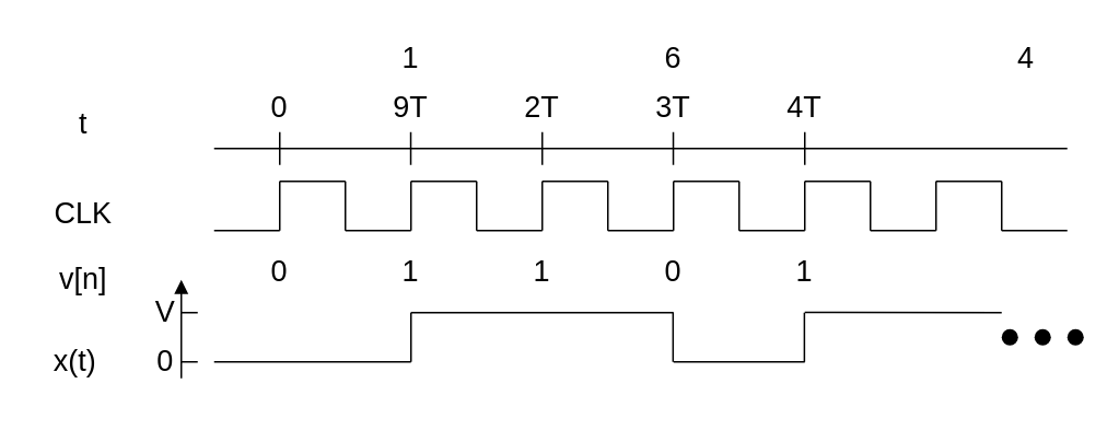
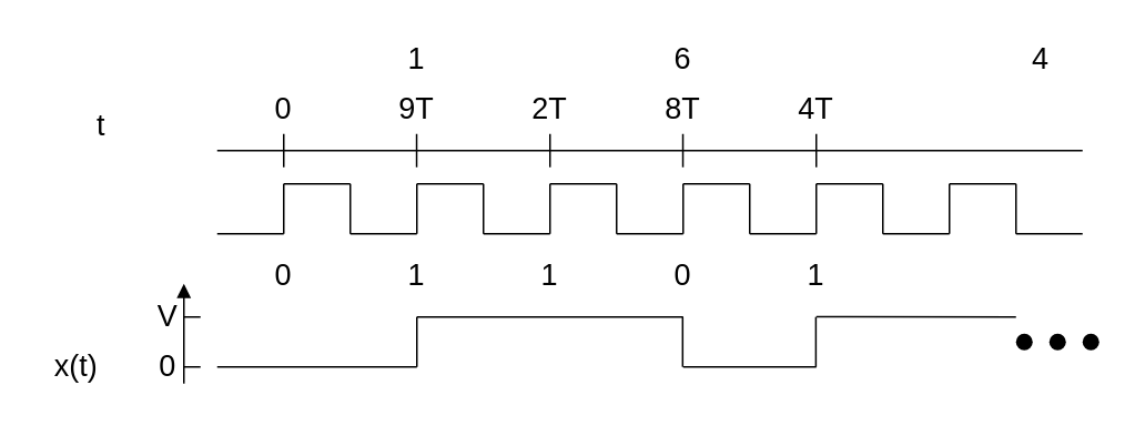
  <mxCell id="0" />
  <mxCell id="1" parent="0" />
  <mxCell id="2" value="" style="endArrow=none;html=1;rounded=0;" edge="1" parent="1"><mxGeometry width="50" height="50" relative="1" as="geometry"><mxPoint x="130" y="90" as="sourcePoint" /><mxPoint x="650" y="90" as="targetPoint" /></mxGeometry></mxCell>
  <mxCell id="3" value="" style="endArrow=none;html=1;rounded=0;" edge="1" parent="1"><mxGeometry width="50" height="50" relative="1" as="geometry"><mxPoint x="130" y="140" as="sourcePoint" /><mxPoint x="170" y="140" as="targetPoint" /></mxGeometry></mxCell>
  <mxCell id="4" value="" style="endArrow=none;html=1;rounded=0;" edge="1" parent="1"><mxGeometry width="50" height="50" relative="1" as="geometry"><mxPoint x="210" y="140" as="sourcePoint" /><mxPoint x="250" y="140" as="targetPoint" /></mxGeometry></mxCell>
  <mxCell id="5" value="" style="endArrow=none;html=1;rounded=0;" edge="1" parent="1"><mxGeometry width="50" height="50" relative="1" as="geometry"><mxPoint x="290" y="140" as="sourcePoint" /><mxPoint x="330" y="140" as="targetPoint" /></mxGeometry></mxCell>
  <mxCell id="6" value="" style="endArrow=none;html=1;rounded=0;" edge="1" parent="1"><mxGeometry width="50" height="50" relative="1" as="geometry"><mxPoint x="370" y="140" as="sourcePoint" /><mxPoint x="410" y="140" as="targetPoint" /></mxGeometry></mxCell>
  <mxCell id="7" value="" style="endArrow=none;html=1;rounded=0;" edge="1" parent="1"><mxGeometry width="50" height="50" relative="1" as="geometry"><mxPoint x="170" y="110" as="sourcePoint" /><mxPoint x="170" y="140" as="targetPoint" /></mxGeometry></mxCell>
  <mxCell id="8" value="" style="endArrow=none;html=1;rounded=0;" edge="1" parent="1"><mxGeometry width="50" height="50" relative="1" as="geometry"><mxPoint x="210" y="110" as="sourcePoint" /><mxPoint x="210" y="140" as="targetPoint" /></mxGeometry></mxCell>
  <mxCell id="9" value="" style="endArrow=none;html=1;rounded=0;" edge="1" parent="1"><mxGeometry width="50" height="50" relative="1" as="geometry"><mxPoint x="250" y="110" as="sourcePoint" /><mxPoint x="250" y="140" as="targetPoint" /></mxGeometry></mxCell>
  <mxCell id="10" value="" style="endArrow=none;html=1;rounded=0;" edge="1" parent="1"><mxGeometry width="50" height="50" relative="1" as="geometry"><mxPoint x="290" y="110" as="sourcePoint" /><mxPoint x="290" y="140" as="targetPoint" /></mxGeometry></mxCell>
  <mxCell id="11" value="" style="endArrow=none;html=1;rounded=0;" edge="1" parent="1"><mxGeometry width="50" height="50" relative="1" as="geometry"><mxPoint x="330" y="110" as="sourcePoint" /><mxPoint x="330" y="140" as="targetPoint" /></mxGeometry></mxCell>
  <mxCell id="12" value="" style="endArrow=none;html=1;rounded=0;" edge="1" parent="1"><mxGeometry width="50" height="50" relative="1" as="geometry"><mxPoint x="370" y="110" as="sourcePoint" /><mxPoint x="370" y="140" as="targetPoint" /></mxGeometry></mxCell>
  <mxCell id="13" value="" style="endArrow=none;html=1;rounded=0;" edge="1" parent="1"><mxGeometry width="50" height="50" relative="1" as="geometry"><mxPoint x="410" y="110" as="sourcePoint" /><mxPoint x="410" y="140" as="targetPoint" /></mxGeometry></mxCell>
  <mxCell id="14" value="" style="endArrow=none;html=1;rounded=0;" edge="1" parent="1"><mxGeometry width="50" height="50" relative="1" as="geometry"><mxPoint x="450" y="110" as="sourcePoint" /><mxPoint x="450" y="140" as="targetPoint" /></mxGeometry></mxCell>
  <mxCell id="15" value="" style="endArrow=none;html=1;rounded=0;" edge="1" parent="1"><mxGeometry width="50" height="50" relative="1" as="geometry"><mxPoint x="170" y="110" as="sourcePoint" /><mxPoint x="210" y="110" as="targetPoint" /></mxGeometry></mxCell>
  <mxCell id="16" value="" style="endArrow=none;html=1;rounded=0;" edge="1" parent="1"><mxGeometry width="50" height="50" relative="1" as="geometry"><mxPoint x="250" y="110" as="sourcePoint" /><mxPoint x="290" y="110" as="targetPoint" /></mxGeometry></mxCell>
  <mxCell id="17" value="" style="endArrow=none;html=1;rounded=0;" edge="1" parent="1"><mxGeometry width="50" height="50" relative="1" as="geometry"><mxPoint x="330" y="110" as="sourcePoint" /><mxPoint x="370" y="110" as="targetPoint" /></mxGeometry></mxCell>
  <mxCell id="18" value="" style="endArrow=none;html=1;rounded=0;" edge="1" parent="1"><mxGeometry width="50" height="50" relative="1" as="geometry"><mxPoint x="410" y="110" as="sourcePoint" /><mxPoint x="450" y="110" as="targetPoint" /></mxGeometry></mxCell>
  <mxCell id="19" value="" style="endArrow=none;html=1;rounded=0;" edge="1" parent="1"><mxGeometry width="50" height="50" relative="1" as="geometry"><mxPoint x="450" y="140" as="sourcePoint" /><mxPoint x="490" y="140" as="targetPoint" /></mxGeometry></mxCell>
  <mxCell id="20" value="" style="endArrow=none;html=1;rounded=0;" edge="1" parent="1"><mxGeometry width="50" height="50" relative="1" as="geometry"><mxPoint x="530" y="140" as="sourcePoint" /><mxPoint x="570" y="140" as="targetPoint" /></mxGeometry></mxCell>
  <mxCell id="21" value="" style="endArrow=none;html=1;rounded=0;" edge="1" parent="1"><mxGeometry width="50" height="50" relative="1" as="geometry"><mxPoint x="490" y="110" as="sourcePoint" /><mxPoint x="490" y="140" as="targetPoint" /></mxGeometry></mxCell>
  <mxCell id="22" value="" style="endArrow=none;html=1;rounded=0;" edge="1" parent="1"><mxGeometry width="50" height="50" relative="1" as="geometry"><mxPoint x="530" y="110" as="sourcePoint" /><mxPoint x="530" y="140" as="targetPoint" /></mxGeometry></mxCell>
  <mxCell id="23" value="" style="endArrow=none;html=1;rounded=0;" edge="1" parent="1"><mxGeometry width="50" height="50" relative="1" as="geometry"><mxPoint x="570" y="110" as="sourcePoint" /><mxPoint x="570" y="140" as="targetPoint" /></mxGeometry></mxCell>
  <mxCell id="24" value="" style="endArrow=none;html=1;rounded=0;" edge="1" parent="1"><mxGeometry width="50" height="50" relative="1" as="geometry"><mxPoint x="610" y="110" as="sourcePoint" /><mxPoint x="610" y="140" as="targetPoint" /></mxGeometry></mxCell>
  <mxCell id="25" value="" style="endArrow=none;html=1;rounded=0;" edge="1" parent="1"><mxGeometry width="50" height="50" relative="1" as="geometry"><mxPoint x="490" y="110" as="sourcePoint" /><mxPoint x="530" y="110" as="targetPoint" /></mxGeometry></mxCell>
  <mxCell id="26" value="" style="endArrow=none;html=1;rounded=0;" edge="1" parent="1"><mxGeometry width="50" height="50" relative="1" as="geometry"><mxPoint x="570" y="110" as="sourcePoint" /><mxPoint x="610" y="110" as="targetPoint" /></mxGeometry></mxCell>
  <mxCell id="27" value="" style="endArrow=none;html=1;rounded=0;" edge="1" parent="1"><mxGeometry width="50" height="50" relative="1" as="geometry"><mxPoint x="610" y="140" as="sourcePoint" /><mxPoint x="650" y="140" as="targetPoint" /></mxGeometry></mxCell>
  <mxCell id="28" value="0" style="text;html=1;strokeColor=none;fillColor=none;align=center;verticalAlign=middle;whiteSpace=wrap;rounded=0;fontSize=18;" vertex="1" parent="1"><mxGeometry x="140" y="150" width="60" height="30" as="geometry" /></mxCell>
  <mxCell id="29" value="1" style="text;html=1;strokeColor=none;fillColor=none;align=center;verticalAlign=middle;whiteSpace=wrap;rounded=0;fontSize=18;" vertex="1" parent="1"><mxGeometry x="220" y="150" width="60" height="30" as="geometry" /></mxCell>
  <mxCell id="30" value="1" style="text;html=1;strokeColor=none;fillColor=none;align=center;verticalAlign=middle;whiteSpace=wrap;rounded=0;fontSize=18;" vertex="1" parent="1"><mxGeometry x="300" y="150" width="60" height="30" as="geometry" /></mxCell>
  <mxCell id="31" value="0" style="text;html=1;strokeColor=none;fillColor=none;align=center;verticalAlign=middle;whiteSpace=wrap;rounded=0;fontSize=18;" vertex="1" parent="1"><mxGeometry x="380" y="150" width="60" height="30" as="geometry" /></mxCell>
  <mxCell id="32" value="1" style="text;html=1;strokeColor=none;fillColor=none;align=center;verticalAlign=middle;whiteSpace=wrap;rounded=0;fontSize=18;" vertex="1" parent="1"><mxGeometry x="460" y="150" width="60" height="30" as="geometry" /></mxCell>
  <mxCell id="33" value="" style="endArrow=none;html=1;rounded=0;" edge="1" parent="1"><mxGeometry width="50" height="50" relative="1" as="geometry"><mxPoint x="130" y="220" as="sourcePoint" /><mxPoint x="250" y="220" as="targetPoint" /></mxGeometry></mxCell>
  <mxCell id="34" value="" style="endArrow=none;html=1;rounded=0;" edge="1" parent="1"><mxGeometry width="50" height="50" relative="1" as="geometry"><mxPoint x="250" y="190" as="sourcePoint" /><mxPoint x="250" y="220" as="targetPoint" /></mxGeometry></mxCell>
  <mxCell id="35" value="" style="endArrow=none;html=1;rounded=0;" edge="1" parent="1"><mxGeometry width="50" height="50" relative="1" as="geometry"><mxPoint x="409.71" y="190" as="sourcePoint" /><mxPoint x="409.71" y="220" as="targetPoint" /></mxGeometry></mxCell>
  <mxCell id="36" value="" style="endArrow=none;html=1;rounded=0;" edge="1" parent="1"><mxGeometry width="50" height="50" relative="1" as="geometry"><mxPoint x="250" y="190" as="sourcePoint" /><mxPoint x="410" y="190" as="targetPoint" /></mxGeometry></mxCell>
  <mxCell id="37" value="" style="endArrow=none;html=1;rounded=0;" edge="1" parent="1"><mxGeometry width="50" height="50" relative="1" as="geometry"><mxPoint x="410" y="220" as="sourcePoint" /><mxPoint x="490" y="220" as="targetPoint" /></mxGeometry></mxCell>
  <mxCell id="38" value="" style="endArrow=none;html=1;rounded=0;" edge="1" parent="1"><mxGeometry width="50" height="50" relative="1" as="geometry"><mxPoint x="490" y="189.76" as="sourcePoint" /><mxPoint x="610" y="190" as="targetPoint" /></mxGeometry></mxCell>
  <mxCell id="39" value="" style="endArrow=none;html=1;rounded=0;" edge="1" parent="1"><mxGeometry width="50" height="50" relative="1" as="geometry"><mxPoint x="489.76" y="190" as="sourcePoint" /><mxPoint x="489.76" y="220" as="targetPoint" /></mxGeometry></mxCell>
  <mxCell id="40" value="" style="endArrow=none;html=1;rounded=0;endFill=0;startArrow=block;startFill=1;" edge="1" parent="1"><mxGeometry width="50" height="50" relative="1" as="geometry"><mxPoint x="110" y="170" as="sourcePoint" /><mxPoint x="110" y="230" as="targetPoint" /><Array as="points"><mxPoint x="110" y="200" /></Array></mxGeometry></mxCell>
  <mxCell id="41" value="" style="endArrow=none;html=1;rounded=0;fontSize=18;" edge="1" parent="1"><mxGeometry width="50" height="50" relative="1" as="geometry"><mxPoint x="110" y="190" as="sourcePoint" /><mxPoint x="120" y="190" as="targetPoint" /></mxGeometry></mxCell>
  <mxCell id="42" value="" style="endArrow=none;html=1;rounded=0;fontSize=18;" edge="1" parent="1"><mxGeometry width="50" height="50" relative="1" as="geometry"><mxPoint x="110" y="220" as="sourcePoint" /><mxPoint x="120" y="220" as="targetPoint" /><Array as="points"><mxPoint x="110" y="220" /></Array></mxGeometry></mxCell>
  <mxCell id="43" value="V" style="text;html=1;align=center;verticalAlign=middle;resizable=0;points=[];autosize=1;strokeColor=none;fillColor=none;fontSize=18;" vertex="1" parent="1"><mxGeometry x="80" y="170" width="40" height="40" as="geometry" /></mxCell>
  <mxCell id="44" value="0" style="text;html=1;align=center;verticalAlign=middle;resizable=0;points=[];autosize=1;strokeColor=none;fillColor=none;fontSize=18;" vertex="1" parent="1"><mxGeometry x="85" y="200" width="30" height="40" as="geometry" /></mxCell>
  <mxCell id="45" value="" style="endArrow=none;html=1;rounded=0;fontSize=18;" edge="1" parent="1"><mxGeometry width="50" height="50" relative="1" as="geometry"><mxPoint x="170" y="100" as="sourcePoint" /><mxPoint x="170" y="80" as="targetPoint" /></mxGeometry></mxCell>
  <mxCell id="46" value="" style="endArrow=none;html=1;rounded=0;fontSize=18;" edge="1" parent="1"><mxGeometry width="50" height="50" relative="1" as="geometry"><mxPoint x="249.86" y="100" as="sourcePoint" /><mxPoint x="249.86" y="80" as="targetPoint" /></mxGeometry></mxCell>
  <mxCell id="47" value="" style="endArrow=none;html=1;rounded=0;fontSize=18;" edge="1" parent="1"><mxGeometry width="50" height="50" relative="1" as="geometry"><mxPoint x="330" y="100" as="sourcePoint" /><mxPoint x="330" y="80" as="targetPoint" /></mxGeometry></mxCell>
  <mxCell id="48" value="" style="endArrow=none;html=1;rounded=0;fontSize=18;" edge="1" parent="1"><mxGeometry width="50" height="50" relative="1" as="geometry"><mxPoint x="409.86" y="100" as="sourcePoint" /><mxPoint x="409.86" y="80" as="targetPoint" /></mxGeometry></mxCell>
  <mxCell id="49" value="" style="endArrow=none;html=1;rounded=0;fontSize=18;" edge="1" parent="1"><mxGeometry width="50" height="50" relative="1" as="geometry"><mxPoint x="490" y="100" as="sourcePoint" /><mxPoint x="490" y="80" as="targetPoint" /></mxGeometry></mxCell>
  <mxCell id="50" value="0" style="text;html=1;strokeColor=none;fillColor=none;align=center;verticalAlign=middle;whiteSpace=wrap;rounded=0;fontSize=18;" vertex="1" parent="1"><mxGeometry x="140" y="50" width="60" height="30" as="geometry" /></mxCell>
  <mxCell id="51" value="9T" style="text;html=1;strokeColor=none;fillColor=none;align=center;verticalAlign=middle;whiteSpace=wrap;rounded=0;fontSize=18;" vertex="1" parent="1"><mxGeometry x="220" y="50" width="60" height="30" as="geometry" /></mxCell>
  <mxCell id="52" value="2T" style="text;html=1;strokeColor=none;fillColor=none;align=center;verticalAlign=middle;whiteSpace=wrap;rounded=0;fontSize=18;" vertex="1" parent="1"><mxGeometry x="300" y="50" width="60" height="30" as="geometry" /></mxCell>
- <mxCell id="53" value="3T" style="text;html=1;strokeColor=none;fillColor=none;align=center;verticalAlign=middle;whiteSpace=wrap;rounded=0;fontSize=18;" vertex="1" parent="1"><mxGeometry x="380" y="50" width="60" height="30" as="geometry" /></mxCell>
+ <mxCell id="53" value="8T" style="text;html=1;strokeColor=none;fillColor=none;align=center;verticalAlign=middle;whiteSpace=wrap;rounded=0;fontSize=18;" vertex="1" parent="1"><mxGeometry x="380" y="50" width="60" height="30" as="geometry" /></mxCell>
  <mxCell id="54" value="4T" style="text;html=1;strokeColor=none;fillColor=none;align=center;verticalAlign=middle;whiteSpace=wrap;rounded=0;fontSize=18;" vertex="1" parent="1"><mxGeometry x="460" y="50" width="60" height="30" as="geometry" /></mxCell>
  <mxCell id="55" value="" style="ellipse;fillColor=#000000;strokeColor=none;fontSize=18;" vertex="1" parent="1"><mxGeometry x="610" y="200" width="10" height="10" as="geometry" /></mxCell>
  <mxCell id="56" value="" style="ellipse;fillColor=#000000;strokeColor=none;fontSize=18;" vertex="1" parent="1"><mxGeometry x="630" y="200" width="10" height="10" as="geometry" /></mxCell>
  <mxCell id="57" value="" style="ellipse;fillColor=#000000;strokeColor=none;fontSize=18;" vertex="1" parent="1"><mxGeometry x="650" y="200" width="10" height="10" as="geometry" /></mxCell>
  <mxCell id="58" value="1" style="text;html=1;strokeColor=none;fillColor=none;align=center;verticalAlign=middle;whiteSpace=wrap;rounded=0;fontSize=18;" vertex="1" parent="1"><mxGeometry x="220" y="20" width="60" height="30" as="geometry" /></mxCell>
  <mxCell id="59" value="6" style="text;html=1;strokeColor=none;fillColor=none;align=center;verticalAlign=middle;whiteSpace=wrap;rounded=0;fontSize=18;" vertex="1" parent="1"><mxGeometry x="380" y="20" width="60" height="30" as="geometry" /></mxCell>
  <mxCell id="60" value="4" style="text;html=1;strokeColor=none;fillColor=none;align=center;verticalAlign=middle;whiteSpace=wrap;rounded=0;fontSize=18;" vertex="1" parent="1"><mxGeometry x="595" y="20" width="60" height="30" as="geometry" /></mxCell>
- <mxCell id="61" value="t" style="text;html=1;align=center;verticalAlign=middle;resizable=0;points=[];autosize=1;strokeColor=none;fillColor=none;fontSize=18;" vertex="1" parent="1"><mxGeometry x="35" y="55" width="30" height="40" as="geometry" /></mxCell>
- <mxCell id="62" value="CLK" style="text;html=1;align=center;verticalAlign=middle;resizable=0;points=[];autosize=1;strokeColor=none;fillColor=none;fontSize=18;" vertex="1" parent="1"><mxGeometry x="20" y="110" width="60" height="40" as="geometry" /></mxCell>
- <mxCell id="63" value="v[n]" style="text;html=1;align=center;verticalAlign=middle;resizable=0;points=[];autosize=1;strokeColor=none;fillColor=none;fontSize=18;" vertex="1" parent="1"><mxGeometry x="25" y="150" width="50" height="40" as="geometry" /></mxCell>
+ <mxCell id="61" value="t" style="text;html=1;align=center;verticalAlign=middle;resizable=0;points=[];autosize=1;strokeColor=none;fillColor=none;fontSize=18;" vertex="1" parent="1"><mxGeometry x="45" y="55" width="30" height="40" as="geometry" /></mxCell>
  <mxCell id="64" value="x(t)" style="text;html=1;align=center;verticalAlign=middle;resizable=0;points=[];autosize=1;strokeColor=none;fillColor=none;fontSize=18;" vertex="1" parent="1"><mxGeometry x="20" y="200" width="50" height="40" as="geometry" /></mxCell>
